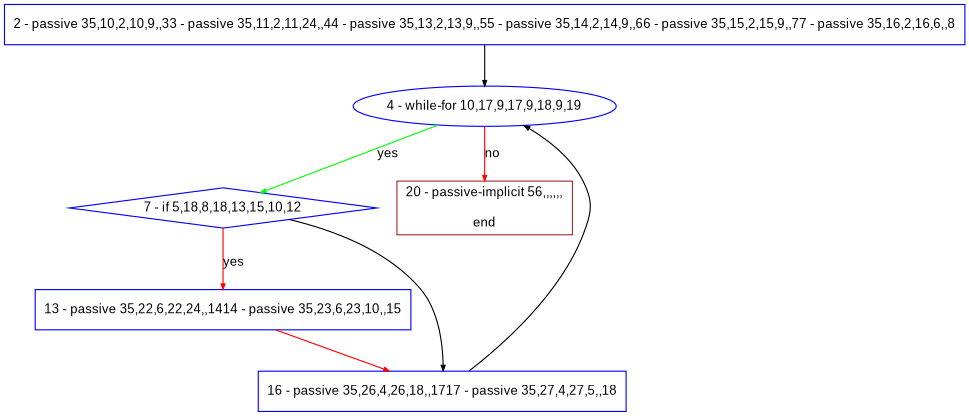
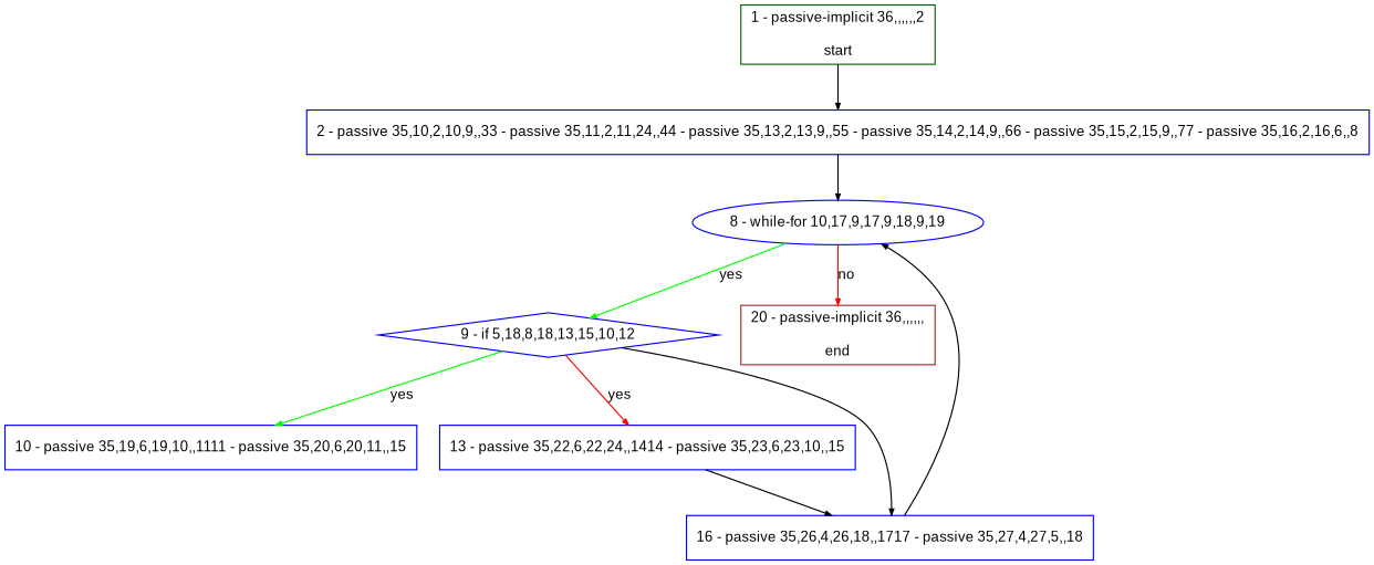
  digraph {
    bgcolor=white
    compound=true
    fillcolor="#FFFFCC"
    fontname=Arial
    fontsize=12
    pack=true
    packmode=clust
    style="rounded,filled"
    node [color="#0000ff" compound=true fillcolor="#ffffff" fixedsize=false fontname=Arial fontsize=12 node_initialized=no shape=box style=filled]
    edge [arrowhead=normal arrowsize=0.5 arrowtail=none color="#000000" compound=true dir=forward fontcolor=black fontname=Arial fontsize=12]
    n1 [label="2 - passive 35,10,2,10,9,,33 - passive 35,11,2,11,24,,44 - passive 35,13,2,13,9,,55 - passive 35,14,2,14,9,,66 - passive 35,15,2,15,9,,77 - passive 35,16,2,16,6,,8"]
-   n2 [label="4 - while-for 10,17,9,17,9,18,9,19" shape=oval]
-   n3 [label="7 - if 5,18,8,18,13,15,10,12" shape=diamond]
-   n4 [color="#a52a2a" label="20 - passive-implicit 56,,,,,,\n\nend"]
+   n2 [label="8 - while-for 10,17,9,17,9,18,9,19" shape=oval]
+   n3 [label="9 - if 5,18,8,18,13,15,10,12" shape=diamond]
+   n4 [color="#a52a2a" label="20 - passive-implicit 36,,,,,,\n\nend"]
+   n5 [color="#006400" label="1 - passive-implicit 36,,,,,,2\n\nstart"]
+   n6 [label="10 - passive 35,19,6,19,10,,1111 - passive 35,20,6,20,11,,15"]
    n7 [label="13 - passive 35,22,6,22,24,,1414 - passive 35,23,6,23,10,,15"]
    n8 [label="16 - passive 35,26,4,26,18,,1717 - passive 35,27,4,27,5,,18"]
    n1 -> n2
    n2 -> n3 [color="#00ff00" label=yes]
    n2 -> n4 [color="#ff0000" label=no]
+   n3 -> n6 [color="#00ff00" label=yes]
    n3 -> n7 [color="#ff0000" label=yes]
    n3 -> n8
-   n7 -> n8 [color="#ff0000"]
+   n5 -> n1
+   n7 -> n8
    n8 -> n2
  }
